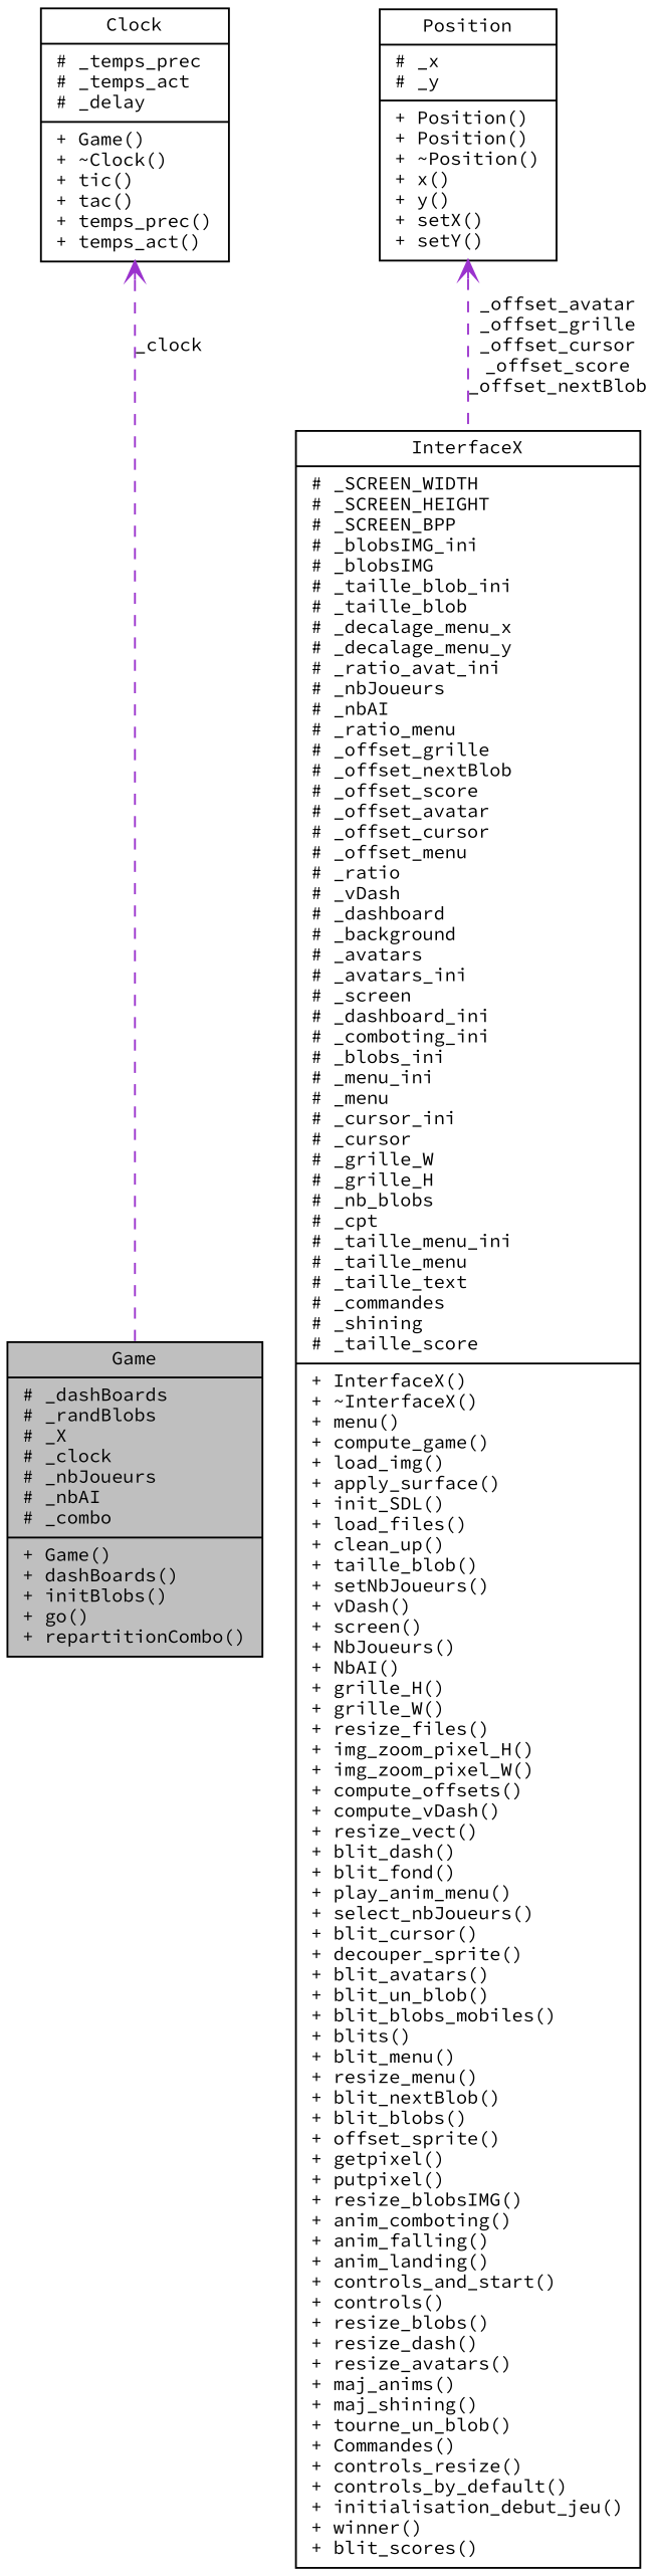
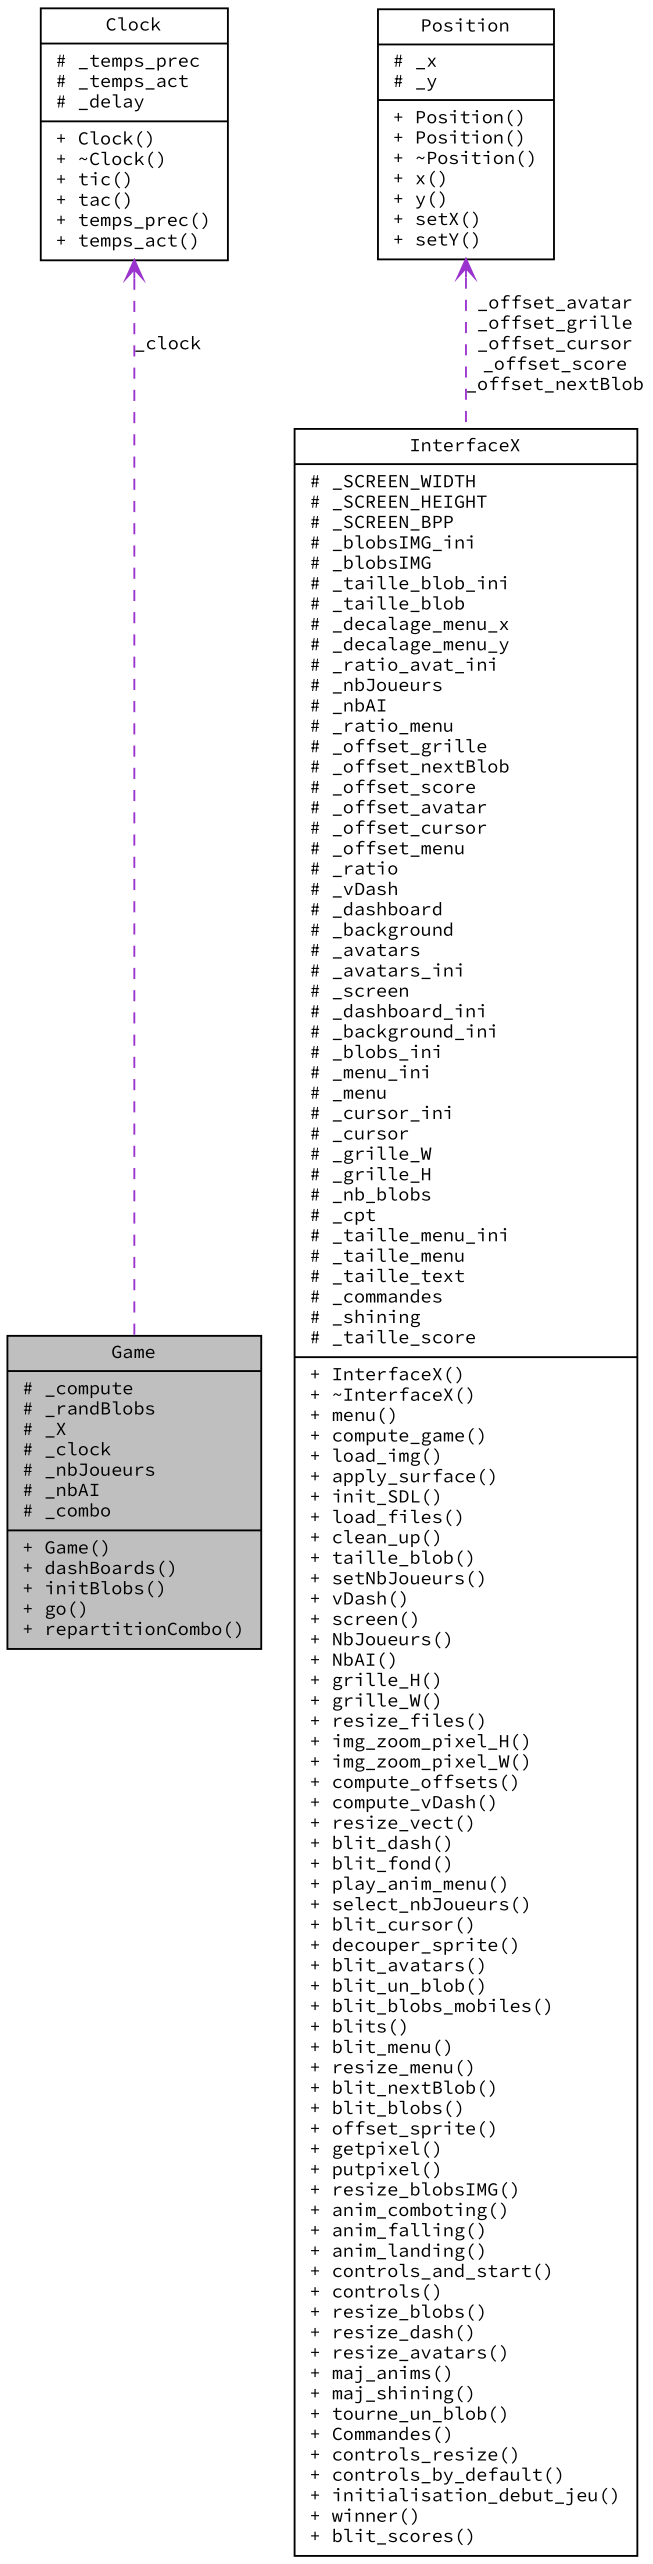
  digraph {
    fontname="Source Code Pro"
    node [color=black fontname="Source Code Pro" fontsize=10 shape=record]
    edge [arrowtail=open color=darkorchid3 dir=back fontname="Source Code Pro" fontsize=10 labelfontname=Helvetica labelfontsize=10 style=dashed]
-   n1 [fillcolor=grey75 fontcolor=black height=0.2 label="{Game\n|# _dashBoards\l# _randBlobs\l# _X\l# _clock\l# _nbJoueurs\l# _nbAI\l# _combo\l|+ Game()\l+ dashBoards()\l+ initBlobs()\l+ go()\l+ repartitionCombo()\l}" style=filled width=0.4]
-   n2 [height=0.2 label="{InterfaceX\n|# _SCREEN_WIDTH\l# _SCREEN_HEIGHT\l# _SCREEN_BPP\l# _blobsIMG_ini\l# _blobsIMG\l# _taille_blob_ini\l# _taille_blob\l# _decalage_menu_x\l# _decalage_menu_y\l# _ratio_avat_ini\l# _nbJoueurs\l# _nbAI\l# _ratio_menu\l# _offset_grille\l# _offset_nextBlob\l# _offset_score\l# _offset_avatar\l# _offset_cursor\l# _offset_menu\l# _ratio\l# _vDash\l# _dashboard\l# _background\l# _avatars\l# _avatars_ini\l# _screen\l# _dashboard_ini\l# _comboting_ini\l# _blobs_ini\l# _menu_ini\l# _menu\l# _cursor_ini\l# _cursor\l# _grille_W\l# _grille_H\l# _nb_blobs\l# _cpt\l# _taille_menu_ini\l# _taille_menu\l# _taille_text\l# _commandes\l# _shining\l# _taille_score\l|+ InterfaceX()\l+ ~InterfaceX()\l+ menu()\l+ compute_game()\l+ load_img()\l+ apply_surface()\l+ init_SDL()\l+ load_files()\l+ clean_up()\l+ taille_blob()\l+ setNbJoueurs()\l+ vDash()\l+ screen()\l+ NbJoueurs()\l+ NbAI()\l+ grille_H()\l+ grille_W()\l+ resize_files()\l+ img_zoom_pixel_H()\l+ img_zoom_pixel_W()\l+ compute_offsets()\l+ compute_vDash()\l+ resize_vect()\l+ blit_dash()\l+ blit_fond()\l+ play_anim_menu()\l+ select_nbJoueurs()\l+ blit_cursor()\l+ decouper_sprite()\l+ blit_avatars()\l+ blit_un_blob()\l+ blit_blobs_mobiles()\l+ blits()\l+ blit_menu()\l+ resize_menu()\l+ blit_nextBlob()\l+ blit_blobs()\l+ offset_sprite()\l+ getpixel()\l+ putpixel()\l+ resize_blobsIMG()\l+ anim_comboting()\l+ anim_falling()\l+ anim_landing()\l+ controls_and_start()\l+ controls()\l+ resize_blobs()\l+ resize_dash()\l+ resize_avatars()\l+ maj_anims()\l+ maj_shining()\l+ tourne_un_blob()\l+ Commandes()\l+ controls_resize()\l+ controls_by_default()\l+ initialisation_debut_jeu()\l+ winner()\l+ blit_scores()\l}" width=0.4]
+   n1 [fillcolor=grey75 fontcolor=black height=0.2 label="{Game\n|# _compute\l# _randBlobs\l# _X\l# _clock\l# _nbJoueurs\l# _nbAI\l# _combo\l|+ Game()\l+ dashBoards()\l+ initBlobs()\l+ go()\l+ repartitionCombo()\l}" style=filled width=0.4]
+   n2 [height=0.2 label="{InterfaceX\n|# _SCREEN_WIDTH\l# _SCREEN_HEIGHT\l# _SCREEN_BPP\l# _blobsIMG_ini\l# _blobsIMG\l# _taille_blob_ini\l# _taille_blob\l# _decalage_menu_x\l# _decalage_menu_y\l# _ratio_avat_ini\l# _nbJoueurs\l# _nbAI\l# _ratio_menu\l# _offset_grille\l# _offset_nextBlob\l# _offset_score\l# _offset_avatar\l# _offset_cursor\l# _offset_menu\l# _ratio\l# _vDash\l# _dashboard\l# _background\l# _avatars\l# _avatars_ini\l# _screen\l# _dashboard_ini\l# _background_ini\l# _blobs_ini\l# _menu_ini\l# _menu\l# _cursor_ini\l# _cursor\l# _grille_W\l# _grille_H\l# _nb_blobs\l# _cpt\l# _taille_menu_ini\l# _taille_menu\l# _taille_text\l# _commandes\l# _shining\l# _taille_score\l|+ InterfaceX()\l+ ~InterfaceX()\l+ menu()\l+ compute_game()\l+ load_img()\l+ apply_surface()\l+ init_SDL()\l+ load_files()\l+ clean_up()\l+ taille_blob()\l+ setNbJoueurs()\l+ vDash()\l+ screen()\l+ NbJoueurs()\l+ NbAI()\l+ grille_H()\l+ grille_W()\l+ resize_files()\l+ img_zoom_pixel_H()\l+ img_zoom_pixel_W()\l+ compute_offsets()\l+ compute_vDash()\l+ resize_vect()\l+ blit_dash()\l+ blit_fond()\l+ play_anim_menu()\l+ select_nbJoueurs()\l+ blit_cursor()\l+ decouper_sprite()\l+ blit_avatars()\l+ blit_un_blob()\l+ blit_blobs_mobiles()\l+ blits()\l+ blit_menu()\l+ resize_menu()\l+ blit_nextBlob()\l+ blit_blobs()\l+ offset_sprite()\l+ getpixel()\l+ putpixel()\l+ resize_blobsIMG()\l+ anim_comboting()\l+ anim_falling()\l+ anim_landing()\l+ controls_and_start()\l+ controls()\l+ resize_blobs()\l+ resize_dash()\l+ resize_avatars()\l+ maj_anims()\l+ maj_shining()\l+ tourne_un_blob()\l+ Commandes()\l+ controls_resize()\l+ controls_by_default()\l+ initialisation_debut_jeu()\l+ winner()\l+ blit_scores()\l}" width=0.4]
    n3 [height=0.2 label="{Position\n|# _x\l# _y\l|+ Position()\l+ Position()\l+ ~Position()\l+ x()\l+ y()\l+ setX()\l+ setY()\l}" width=0.4]
-   n4 [height=0.2 label="{Clock\n|# _temps_prec\l# _temps_act\l# _delay\l|+ Game()\l+ ~Clock()\l+ tic()\l+ tac()\l+ temps_prec()\l+ temps_act()\l}" width=0.4]
+   n4 [height=0.2 label="{Clock\n|# _temps_prec\l# _temps_act\l# _delay\l|+ Clock()\l+ ~Clock()\l+ tic()\l+ tac()\l+ temps_prec()\l+ temps_act()\l}" width=0.4]
    n3 -> n2 [label="_offset_avatar\n_offset_grille\n_offset_cursor\n_offset_score\n_offset_nextBlob"]
    n4 -> n1 [label=_clock]
  }
